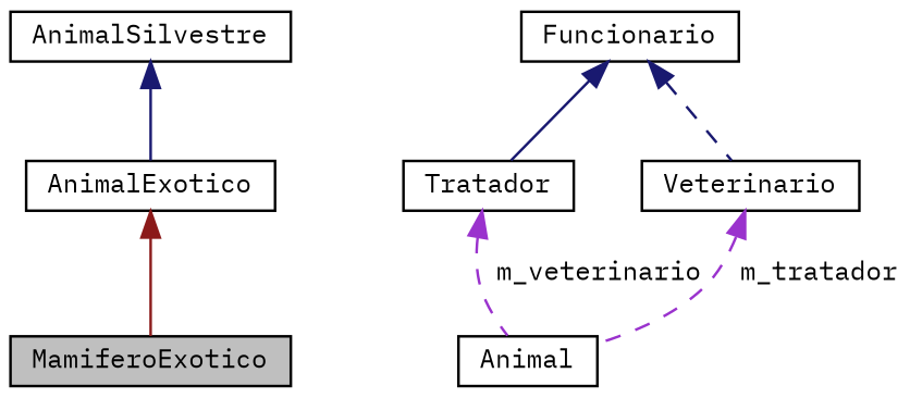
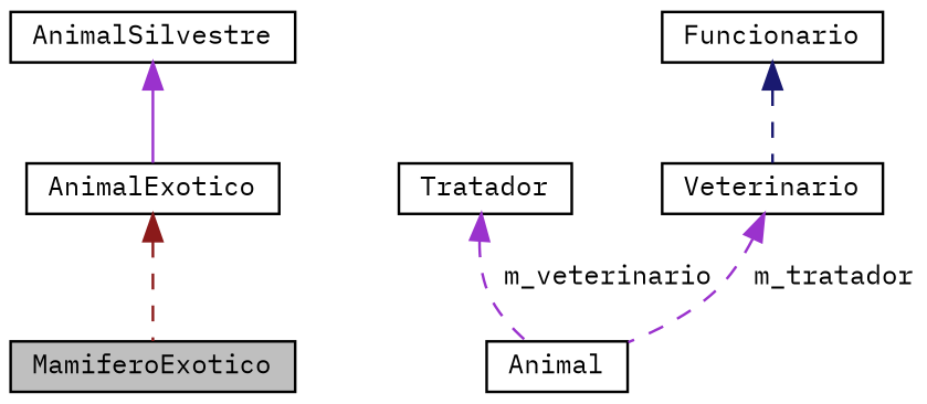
  digraph {
    fontname="IBM Plex Mono"
    node [color=black fillcolor=white fontname="IBM Plex Mono" fontsize=10 shape=record style=filled]
    edge [color=midnightblue dir=back fontname="IBM Plex Mono" fontsize=10 labelfontname=Helvetica labelfontsize=10 style=dashed]
    n1 [fillcolor=grey75 fontcolor=black height=0.2 label=MamiferoExotico width=0.4]
    n2 [height=0.2 label=Animal width=0.4]
    n3 [height=0.2 label=Tratador width=0.4]
    n4 [height=0.2 label=Funcionario width=0.4]
    n5 [height=0.2 label=Veterinario width=0.4]
    n6 [height=0.2 label=AnimalExotico width=0.4]
    n7 [height=0.2 label=AnimalSilvestre width=0.4]
    n3 -> n2 [color=darkorchid3 label=" m_veterinario"]
-   n4 -> n3 [style=solid]
    n4 -> n5
    n5 -> n2 [color=darkorchid3 label=" m_tratador"]
-   n6 -> n1 [color=firebrick4 style=solid]
-   n7 -> n6 [style=solid]
+   n6 -> n1 [color=firebrick4]
+   n7 -> n6 [color=darkorchid3 style=solid]
  }
